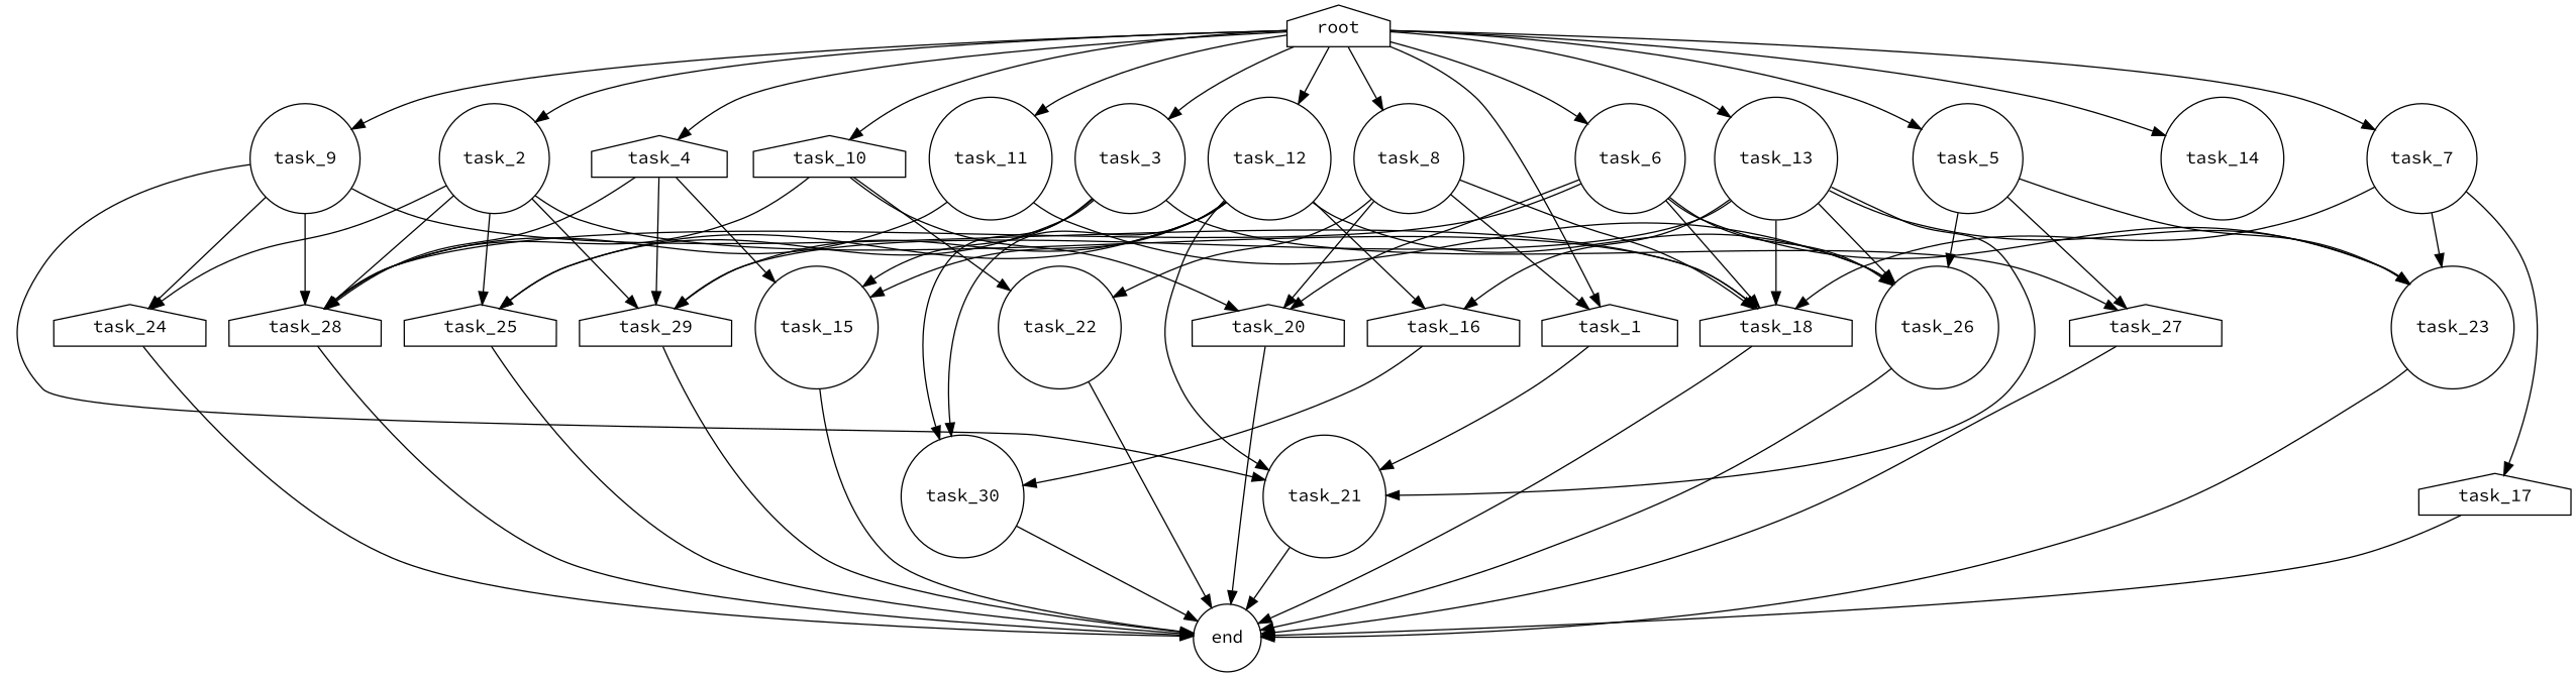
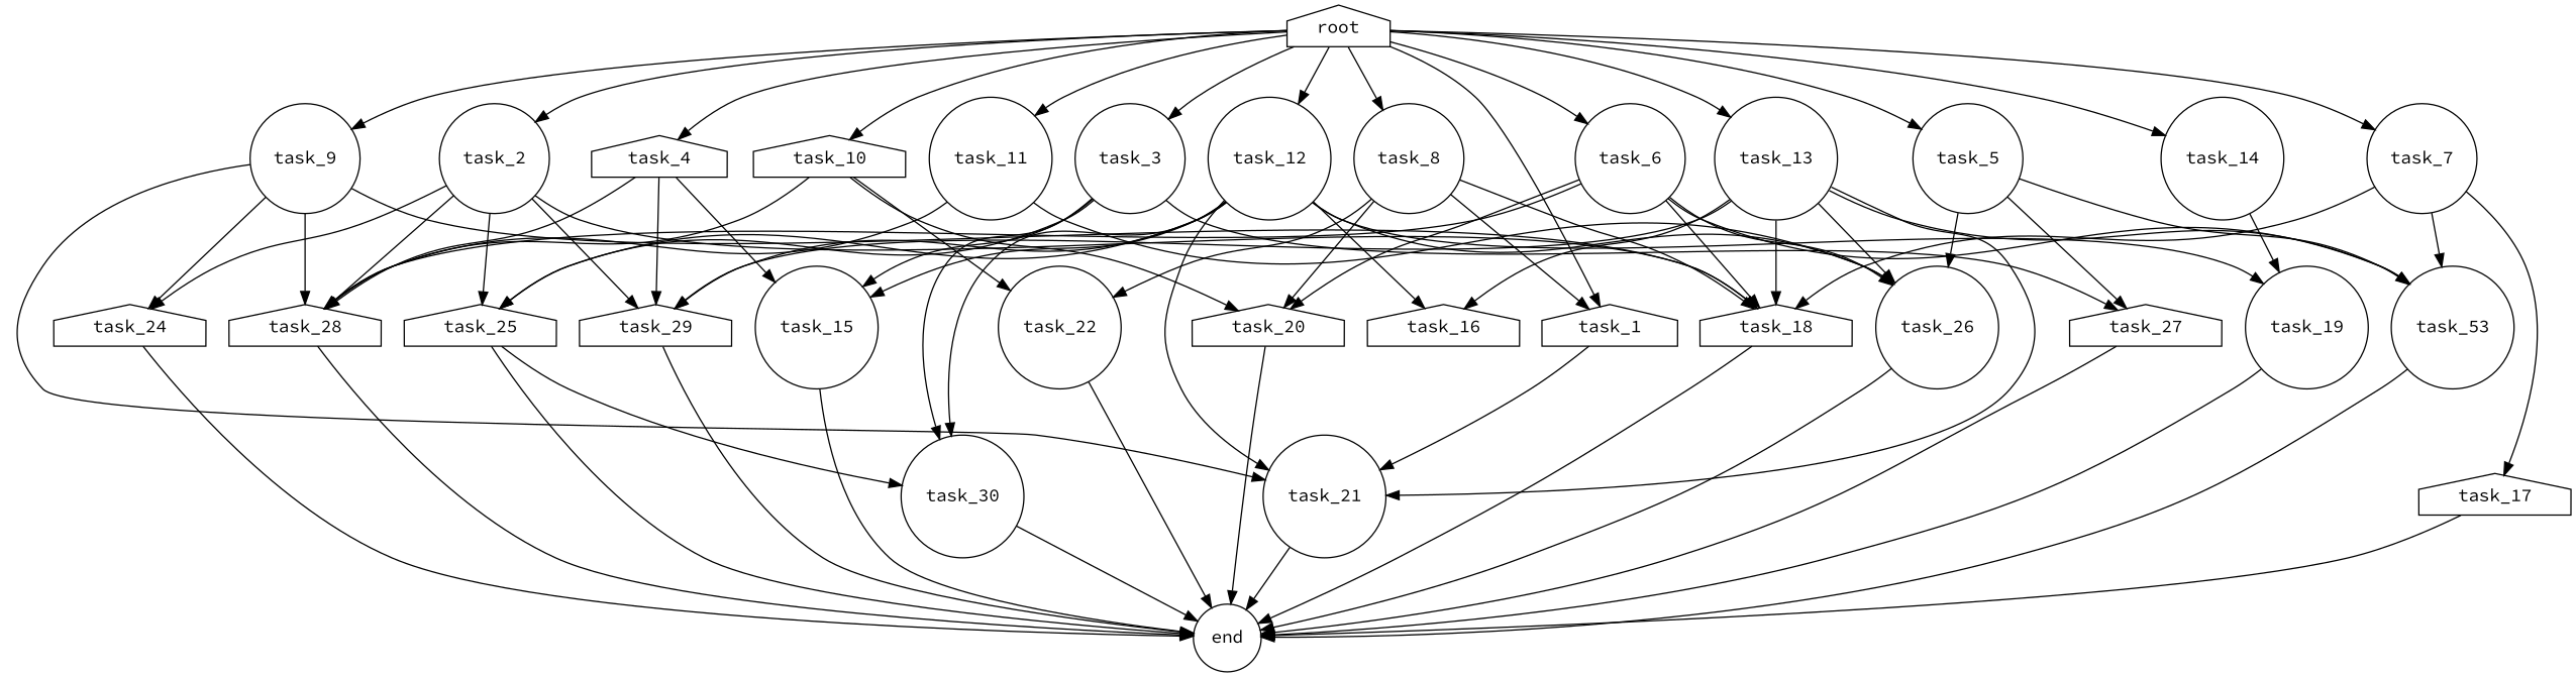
  digraph {
    fontname="Source Code Pro"
    node [fontname="Source Code Pro" shape=circle]
    edge [fontname="Source Code Pro"]
    root [shape=house]
    task_1 [shape=house]
    task_2
    task_3
    task_4 [shape=house]
    task_5
    task_6
    task_7
    task_8
    task_9
    task_10 [shape=house]
    task_11
    task_12
    task_13
    task_14
    task_21
    task_18 [shape=house]
    task_24 [shape=house]
    task_25 [shape=house]
    task_28 [shape=house]
    task_29 [shape=house]
    task_15
    task_27 [shape=house]
    task_30
-   task_23
+   task_23 [label=task_53]
    task_26
    task_20 [shape=house]
    task_17 [shape=house]
    task_22
    task_16 [shape=house]
+   task_19
    end
    root -> task_1
    root -> task_2
    root -> task_3
    root -> task_4
    root -> task_5
    root -> task_6
    root -> task_7
    root -> task_8
    root -> task_9
    root -> task_10
    root -> task_11
    root -> task_12
    root -> task_13
    root -> task_14
    task_1 -> task_21
    task_2 -> task_18
    task_2 -> task_24
    task_2 -> task_25
    task_2 -> task_28
    task_2 -> task_29
    task_3 -> task_25
    task_3 -> task_15
    task_3 -> task_27
    task_3 -> task_30
    task_4 -> task_28
    task_4 -> task_29
    task_4 -> task_15
    task_5 -> task_27
    task_5 -> task_23
    task_5 -> task_26
    task_6 -> task_18
    task_6 -> task_28
    task_6 -> task_23
    task_6 -> task_26
    task_6 -> task_20
    task_7 -> task_18
    task_7 -> task_23
    task_7 -> task_17
    task_8 -> task_1
    task_8 -> task_18
    task_8 -> task_20
    task_8 -> task_22
    task_9 -> task_21
    task_9 -> task_18
    task_9 -> task_24
    task_9 -> task_28
    task_10 -> task_28
    task_10 -> task_20
    task_10 -> task_22
    task_11 -> task_28
    task_11 -> task_26
    task_12 -> task_21
    task_12 -> task_25
    task_12 -> task_29
    task_12 -> task_15
    task_12 -> task_30
    task_12 -> task_26
    task_12 -> task_16
+   task_12 -> task_19
    task_13 -> task_21
    task_13 -> task_18
    task_13 -> task_29
    task_13 -> task_23
    task_13 -> task_26
    task_13 -> task_16
+   task_14 -> task_19
    task_21 -> end
    task_18 -> end
    task_24 -> end
    task_25 -> end
    task_28 -> end
    task_29 -> end
    task_15 -> end
    task_27 -> end
    task_30 -> end
    task_23 -> end
    task_26 -> end
    task_20 -> end
    task_17 -> end
    task_22 -> end
-   task_16 -> task_30
+   task_25 -> task_30
+   task_19 -> end
  }
